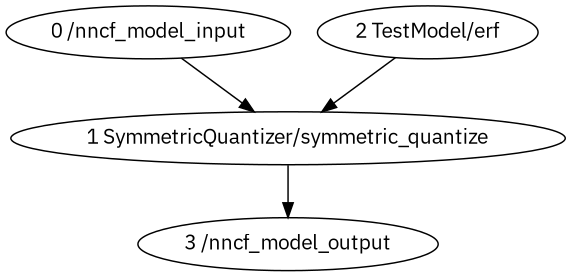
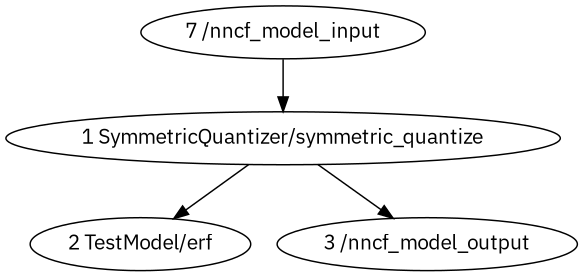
  strict digraph {
    fontname="IBM Plex Sans"
    node [fontname="IBM Plex Sans"]
    edge [fontname="IBM Plex Sans"]
-   "0 /nncf_model_input" [type=nncf_model_input]
+   "0 /nncf_model_input" [type=nncf_model_input label="7 /nncf_model_input"]
    "1 SymmetricQuantizer/symmetric_quantize" [scope=SymmetricQuantizer type=symmetric_quantize]
    "2 TestModel/erf" [scope=TestModel type=erf]
    "3 /nncf_model_output" [type=nncf_model_output]
    "0 /nncf_model_input" -> "1 SymmetricQuantizer/symmetric_quantize"
-   "2 TestModel/erf" -> "1 SymmetricQuantizer/symmetric_quantize"
+   "1 SymmetricQuantizer/symmetric_quantize" -> "2 TestModel/erf"
    "1 SymmetricQuantizer/symmetric_quantize" -> "3 /nncf_model_output"
  }
